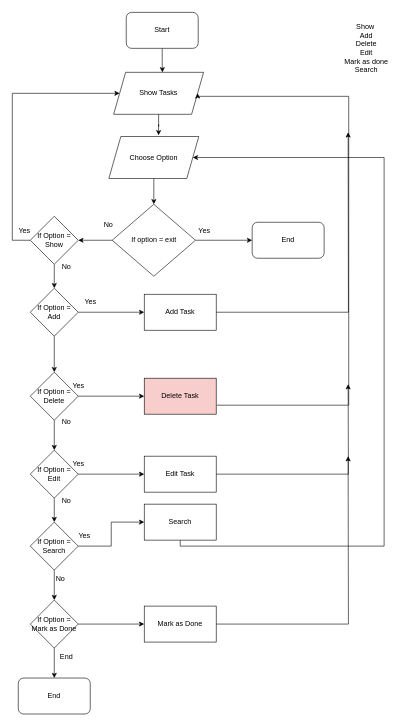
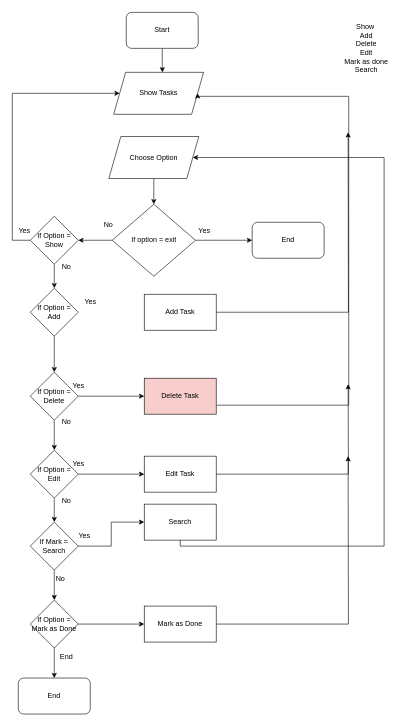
  <mxCell id="0" />
  <mxCell id="1" parent="0" />
  <mxCell id="2" value="" style="edgeStyle=orthogonalEdgeStyle;rounded=0;orthogonalLoop=1;jettySize=auto;html=1;entryX=0.542;entryY=0;entryDx=0;entryDy=0;entryPerimeter=0;" edge="1" parent="1" source="3" target="7"><mxGeometry relative="1" as="geometry"><mxPoint x="270" y="160" as="targetPoint" /></mxGeometry></mxCell>
  <mxCell id="3" value="Start" style="rounded=1;whiteSpace=wrap;html=1;" vertex="1" parent="1"><mxGeometry x="210" y="20" width="120" height="60" as="geometry" /></mxCell>
  <mxCell id="4" style="edgeStyle=orthogonalEdgeStyle;rounded=0;orthogonalLoop=1;jettySize=auto;html=1;entryX=0;entryY=0.5;entryDx=0;entryDy=0;" edge="1" parent="1" source="6" target="14"><mxGeometry relative="1" as="geometry" /></mxCell>
  <mxCell id="5" value="" style="edgeStyle=orthogonalEdgeStyle;rounded=0;orthogonalLoop=1;jettySize=auto;html=1;" edge="1" parent="1" source="6" target="19"><mxGeometry relative="1" as="geometry" /></mxCell>
  <mxCell id="6" value="If option = exit" style="rhombus;whiteSpace=wrap;html=1;" vertex="1" parent="1"><mxGeometry x="186.5" y="340" width="139" height="120" as="geometry" /></mxCell>
  <mxCell id="7" value="Show Tasks" style="shape=parallelogram;perimeter=parallelogramPerimeter;whiteSpace=wrap;html=1;fixedSize=1;" vertex="1" parent="1"><mxGeometry x="189" y="120" width="150" height="70" as="geometry" /></mxCell>
  <mxCell id="8" style="edgeStyle=orthogonalEdgeStyle;rounded=0;orthogonalLoop=1;jettySize=auto;html=1;" edge="1" parent="1" source="9"><mxGeometry relative="1" as="geometry"><mxPoint x="580" y="220" as="targetPoint" /></mxGeometry></mxCell>
  <mxCell id="9" value="Add Task" style="rounded=0;whiteSpace=wrap;html=1;" vertex="1" parent="1"><mxGeometry x="240" y="490" width="120" height="60" as="geometry" /></mxCell>
  <mxCell id="10" value="Show&amp;nbsp;&lt;br&gt;Add&lt;br&gt;Delete&lt;br&gt;Edit&lt;br&gt;Mark as done&lt;div&gt;Search&lt;/div&gt;" style="text;html=1;align=center;verticalAlign=middle;resizable=0;points=[];autosize=1;strokeColor=none;fillColor=none;" vertex="1" parent="1"><mxGeometry x="560" y="30" width="100" height="100" as="geometry" /></mxCell>
  <mxCell id="11" style="edgeStyle=orthogonalEdgeStyle;rounded=0;orthogonalLoop=1;jettySize=auto;html=1;entryX=0.5;entryY=0;entryDx=0;entryDy=0;" edge="1" parent="1" source="12" target="6"><mxGeometry relative="1" as="geometry" /></mxCell>
  <mxCell id="12" value="Choose Option" style="shape=parallelogram;perimeter=parallelogramPerimeter;whiteSpace=wrap;html=1;fixedSize=1;" vertex="1" parent="1"><mxGeometry x="181" y="227" width="150" height="70" as="geometry" /></mxCell>
- <mxCell id="13" style="edgeStyle=orthogonalEdgeStyle;rounded=0;orthogonalLoop=1;jettySize=auto;html=1;entryX=0.553;entryY=-0.029;entryDx=0;entryDy=0;entryPerimeter=0;" edge="1" parent="1" source="7" target="12"><mxGeometry relative="1" as="geometry" /></mxCell>
  <mxCell id="14" value="End" style="rounded=1;whiteSpace=wrap;html=1;" vertex="1" parent="1"><mxGeometry x="420" y="370" width="120" height="60" as="geometry" /></mxCell>
  <mxCell id="15" value="No" style="text;html=1;align=center;verticalAlign=middle;resizable=0;points=[];autosize=1;strokeColor=none;fillColor=none;" vertex="1" parent="1"><mxGeometry x="160" y="360" width="40" height="30" as="geometry" /></mxCell>
  <mxCell id="16" value="Yes" style="text;html=1;align=center;verticalAlign=middle;resizable=0;points=[];autosize=1;strokeColor=none;fillColor=none;" vertex="1" parent="1"><mxGeometry x="320" y="370" width="40" height="30" as="geometry" /></mxCell>
  <mxCell id="17" style="edgeStyle=orthogonalEdgeStyle;rounded=0;orthogonalLoop=1;jettySize=auto;html=1;entryX=0;entryY=0.5;entryDx=0;entryDy=0;" edge="1" parent="1" source="19" target="7"><mxGeometry relative="1" as="geometry"><Array as="points"><mxPoint x="20" y="400" /><mxPoint x="20" y="155" /></Array></mxGeometry></mxCell>
  <mxCell id="18" value="" style="edgeStyle=orthogonalEdgeStyle;rounded=0;orthogonalLoop=1;jettySize=auto;html=1;" edge="1" parent="1" source="19" target="23"><mxGeometry relative="1" as="geometry" /></mxCell>
  <mxCell id="19" value="If Option = Show" style="rhombus;whiteSpace=wrap;html=1;" vertex="1" parent="1"><mxGeometry x="50" y="360" width="80" height="80" as="geometry" /></mxCell>
  <mxCell id="20" value="Yes" style="text;html=1;align=center;verticalAlign=middle;resizable=0;points=[];autosize=1;strokeColor=none;fillColor=none;" vertex="1" parent="1"><mxGeometry x="20" y="370" width="40" height="30" as="geometry" /></mxCell>
- <mxCell id="21" style="edgeStyle=orthogonalEdgeStyle;rounded=0;orthogonalLoop=1;jettySize=auto;html=1;entryX=0;entryY=0.5;entryDx=0;entryDy=0;" edge="1" parent="1" source="23" target="9"><mxGeometry relative="1" as="geometry" /></mxCell>
  <mxCell id="22" value="" style="edgeStyle=orthogonalEdgeStyle;rounded=0;orthogonalLoop=1;jettySize=auto;html=1;" edge="1" parent="1" source="23" target="28"><mxGeometry relative="1" as="geometry" /></mxCell>
  <mxCell id="23" value="If Option = Add" style="rhombus;whiteSpace=wrap;html=1;" vertex="1" parent="1"><mxGeometry x="50" y="480" width="80" height="80" as="geometry" /></mxCell>
  <mxCell id="24" value="No" style="text;html=1;align=center;verticalAlign=middle;resizable=0;points=[];autosize=1;strokeColor=none;fillColor=none;" vertex="1" parent="1"><mxGeometry x="90" y="430" width="40" height="30" as="geometry" /></mxCell>
  <mxCell id="25" value="Yes" style="text;html=1;align=center;verticalAlign=middle;resizable=0;points=[];autosize=1;strokeColor=none;fillColor=none;" vertex="1" parent="1"><mxGeometry x="130" y="488" width="40" height="30" as="geometry" /></mxCell>
  <mxCell id="26" value="" style="edgeStyle=orthogonalEdgeStyle;rounded=0;orthogonalLoop=1;jettySize=auto;html=1;" edge="1" parent="1" source="28" target="30"><mxGeometry relative="1" as="geometry" /></mxCell>
  <mxCell id="27" value="" style="edgeStyle=orthogonalEdgeStyle;rounded=0;orthogonalLoop=1;jettySize=auto;html=1;" edge="1" parent="1" source="28" target="33"><mxGeometry relative="1" as="geometry" /></mxCell>
  <mxCell id="28" value="If Option = Delete" style="rhombus;whiteSpace=wrap;html=1;" vertex="1" parent="1"><mxGeometry x="50" y="620" width="80" height="80" as="geometry" /></mxCell>
  <mxCell id="29" style="edgeStyle=orthogonalEdgeStyle;rounded=0;orthogonalLoop=1;jettySize=auto;html=1;exitX=1;exitY=0.5;exitDx=0;exitDy=0;entryX=1;entryY=0.5;entryDx=0;entryDy=0;" edge="1" parent="1" target="7"><mxGeometry relative="1" as="geometry"><mxPoint x="361" y="675" as="sourcePoint" /><mxPoint x="430" y="160" as="targetPoint" /><Array as="points"><mxPoint x="581" y="675" /><mxPoint x="581" y="160" /><mxPoint x="329" y="160" /></Array></mxGeometry></mxCell>
  <mxCell id="30" value="Delete Task" style="whiteSpace=wrap;html=1;fillColor=#f8cecc;" vertex="1" parent="1"><mxGeometry x="240" y="630" width="120" height="60" as="geometry" /></mxCell>
  <mxCell id="31" value="" style="edgeStyle=orthogonalEdgeStyle;rounded=0;orthogonalLoop=1;jettySize=auto;html=1;" edge="1" parent="1" source="33" target="35"><mxGeometry relative="1" as="geometry" /></mxCell>
  <mxCell id="32" value="" style="edgeStyle=orthogonalEdgeStyle;rounded=0;orthogonalLoop=1;jettySize=auto;html=1;" edge="1" parent="1" source="33" target="40"><mxGeometry relative="1" as="geometry" /></mxCell>
  <mxCell id="33" value="If Option = Edit" style="rhombus;whiteSpace=wrap;html=1;" vertex="1" parent="1"><mxGeometry x="50" y="750" width="80" height="80" as="geometry" /></mxCell>
  <mxCell id="34" style="edgeStyle=orthogonalEdgeStyle;rounded=0;orthogonalLoop=1;jettySize=auto;html=1;" edge="1" parent="1" source="35"><mxGeometry relative="1" as="geometry"><mxPoint x="580" y="640" as="targetPoint" /></mxGeometry></mxCell>
  <mxCell id="35" value="Edit Task" style="whiteSpace=wrap;html=1;" vertex="1" parent="1"><mxGeometry x="240" y="760" width="120" height="60" as="geometry" /></mxCell>
  <mxCell id="36" value="Yes" style="text;html=1;align=center;verticalAlign=middle;resizable=0;points=[];autosize=1;strokeColor=none;fillColor=none;" vertex="1" parent="1"><mxGeometry x="110" y="628" width="40" height="30" as="geometry" /></mxCell>
  <mxCell id="37" value="No" style="text;html=1;align=center;verticalAlign=middle;resizable=0;points=[];autosize=1;strokeColor=none;fillColor=none;" vertex="1" parent="1"><mxGeometry x="90" y="688" width="40" height="30" as="geometry" /></mxCell>
  <mxCell id="38" value="" style="edgeStyle=orthogonalEdgeStyle;rounded=0;orthogonalLoop=1;jettySize=auto;html=1;" edge="1" parent="1" source="40" target="44"><mxGeometry relative="1" as="geometry" /></mxCell>
  <mxCell id="39" value="" style="edgeStyle=orthogonalEdgeStyle;rounded=0;orthogonalLoop=1;jettySize=auto;html=1;" edge="1" parent="1" source="40" target="48"><mxGeometry relative="1" as="geometry" /></mxCell>
- <mxCell id="40" value="If Option = Search" style="rhombus;whiteSpace=wrap;html=1;" vertex="1" parent="1"><mxGeometry x="50" y="870" width="80" height="80" as="geometry" /></mxCell>
+ <mxCell id="40" value="If Mark = Search" style="rhombus;whiteSpace=wrap;html=1;" vertex="1" parent="1"><mxGeometry x="50" y="870" width="80" height="80" as="geometry" /></mxCell>
  <mxCell id="41" value="Yes" style="text;html=1;align=center;verticalAlign=middle;resizable=0;points=[];autosize=1;strokeColor=none;fillColor=none;" vertex="1" parent="1"><mxGeometry x="110" y="758" width="40" height="30" as="geometry" /></mxCell>
  <mxCell id="42" value="No" style="text;html=1;align=center;verticalAlign=middle;resizable=0;points=[];autosize=1;strokeColor=none;fillColor=none;" vertex="1" parent="1"><mxGeometry x="90" y="820" width="40" height="30" as="geometry" /></mxCell>
  <mxCell id="43" style="edgeStyle=orthogonalEdgeStyle;rounded=0;orthogonalLoop=1;jettySize=auto;html=1;entryX=1;entryY=0.5;entryDx=0;entryDy=0;" edge="1" parent="1" source="44" target="12"><mxGeometry relative="1" as="geometry"><mxPoint x="630" y="680" as="targetPoint" /><Array as="points"><mxPoint x="640" y="910" /><mxPoint x="640" y="262" /></Array></mxGeometry></mxCell>
  <mxCell id="44" value="Search" style="whiteSpace=wrap;html=1;" vertex="1" parent="1"><mxGeometry x="240" y="840" width="120" height="60" as="geometry" /></mxCell>
  <mxCell id="45" value="Yes" style="text;html=1;align=center;verticalAlign=middle;resizable=0;points=[];autosize=1;strokeColor=none;fillColor=none;" vertex="1" parent="1"><mxGeometry x="120" y="878" width="40" height="30" as="geometry" /></mxCell>
  <mxCell id="46" value="" style="edgeStyle=orthogonalEdgeStyle;rounded=0;orthogonalLoop=1;jettySize=auto;html=1;" edge="1" parent="1" source="48" target="51"><mxGeometry relative="1" as="geometry" /></mxCell>
  <mxCell id="47" value="" style="edgeStyle=orthogonalEdgeStyle;rounded=0;orthogonalLoop=1;jettySize=auto;html=1;" edge="1" parent="1" source="48" target="52"><mxGeometry relative="1" as="geometry" /></mxCell>
  <mxCell id="48" value="If Option = Mark as Done" style="rhombus;whiteSpace=wrap;html=1;" vertex="1" parent="1"><mxGeometry x="50" y="1000" width="80" height="80" as="geometry" /></mxCell>
  <mxCell id="49" value="No" style="text;html=1;align=center;verticalAlign=middle;resizable=0;points=[];autosize=1;strokeColor=none;fillColor=none;" vertex="1" parent="1"><mxGeometry x="80" y="950" width="40" height="30" as="geometry" /></mxCell>
  <mxCell id="50" style="edgeStyle=orthogonalEdgeStyle;rounded=0;orthogonalLoop=1;jettySize=auto;html=1;" edge="1" parent="1" source="51"><mxGeometry relative="1" as="geometry"><mxPoint x="580" y="760" as="targetPoint" /></mxGeometry></mxCell>
  <mxCell id="51" value="Mark as Done" style="whiteSpace=wrap;html=1;" vertex="1" parent="1"><mxGeometry x="240" y="1010" width="120" height="60" as="geometry" /></mxCell>
  <mxCell id="52" value="End" style="rounded=1;whiteSpace=wrap;html=1;" vertex="1" parent="1"><mxGeometry x="30" y="1130" width="120" height="60" as="geometry" /></mxCell>
  <mxCell id="53" value="End" style="text;html=1;align=center;verticalAlign=middle;resizable=0;points=[];autosize=1;strokeColor=none;fillColor=none;" vertex="1" parent="1"><mxGeometry x="90" y="1080" width="40" height="30" as="geometry" /></mxCell>
